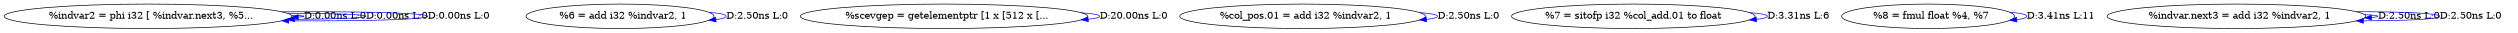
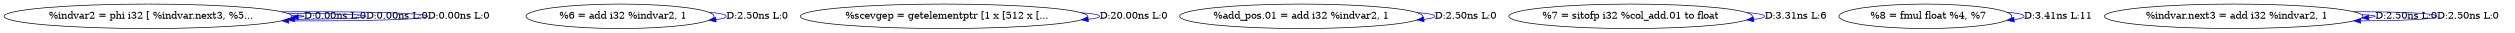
  digraph {
    edge [color=blue]
    n1 [label="  %indvar2 = phi i32 [ %indvar.next3, %5..."]
    n2 [label="  %6 = add i32 %indvar2, 1"]
    n3 [label="  %scevgep = getelementptr [1 x [512 x [..."]
-   n4 [label="  %col_pos.01 = add i32 %indvar2, 1"]
+   n4 [label="%add_pos.01 = add i32 %indvar2, 1"]
    n5 [label="%7 = sitofp i32 %col_add.01 to float"]
    n6 [label="  %8 = fmul float %4, %7"]
    n7 [label="  %indvar.next3 = add i32 %indvar2, 1"]
    n1 -> n1 [label="D:0.00ns L:0"]
    n1 -> n1 [label="D:0.00ns L:0"]
    n1 -> n1 [label="D:0.00ns L:0"]
    n2 -> n2 [label="D:2.50ns L:0"]
    n3 -> n3 [label="D:20.00ns L:0"]
    n4 -> n4 [label="D:2.50ns L:0"]
    n5 -> n5 [label="D:3.31ns L:6"]
    n6 -> n6 [label="D:3.41ns L:11"]
    n7 -> n7 [label="D:2.50ns L:0"]
    n7 -> n7 [label="D:2.50ns L:0"]
  }
